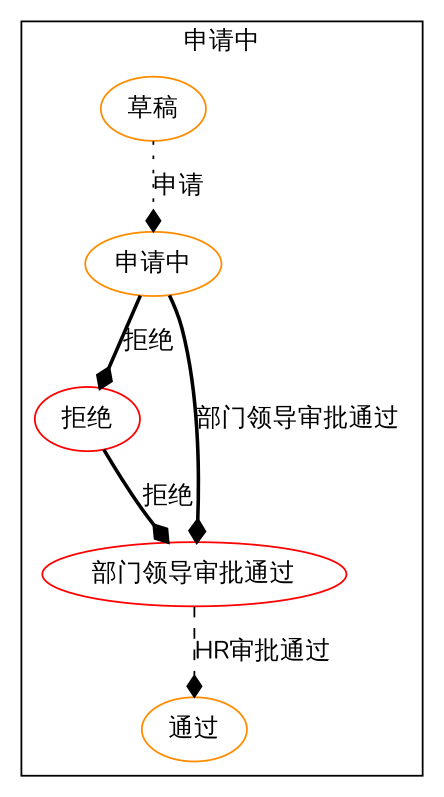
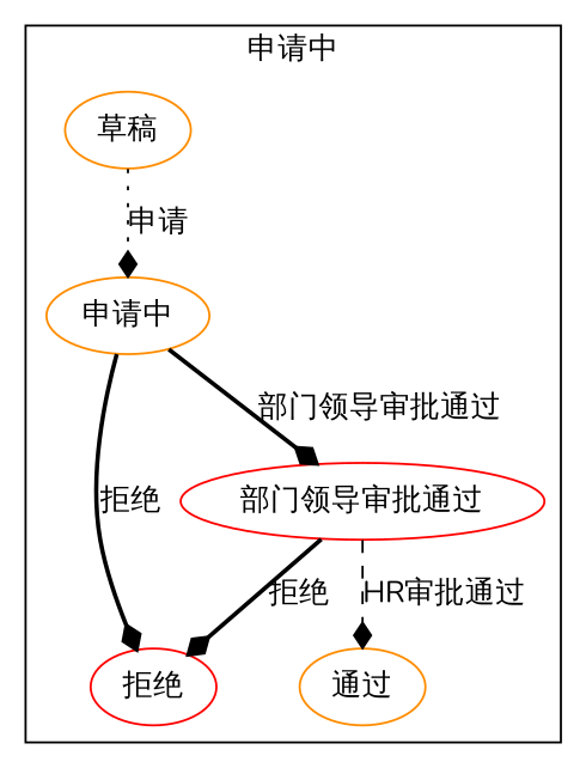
  digraph {
    compound=true
    fontname=Nunito
    node [color=darkorange fontname=Nunito]
    edge [arrowhead=diamond fontname=Nunito style=bold]
    n1 [color=red label="拒绝"]
    n2 [label="草稿"]
    n3 [label="申请中"]
    n4 [color=red label="部门领导审批通过"]
    n5 [label="通过"]
    subgraph cluster_1 {
      label="申请中"
      n1
      n2
      n3
      n4
      n5
    }
    n2 -> n3 [label="申请" style=dotted]
    n3 -> n1 [label="拒绝"]
    n3 -> n4 [label="部门领导审批通过"]
-   n1 -> n4 [label="拒绝"]
+   n4 -> n1 [label="拒绝"]
    n4 -> n5 [label="HR审批通过" style=dashed]
  }
